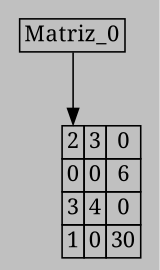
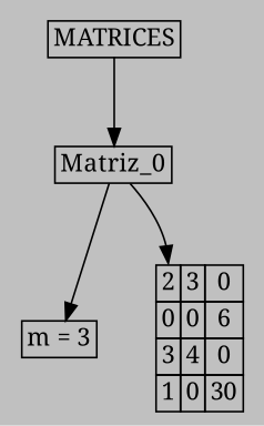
  digraph {
    bgcolor=gray
    fontcolor=white
    fontname="Noto Serif"
    node [fontname="Noto Serif" shape=plaintext]
    edge [fontname="Noto Serif" headport=f0 tailport=f0]
+   n1 [label=<                 <TABLE BORDER="0" CELLBORDER="1" CELLSPACING="0" PORT="f0"><TR>                     <TD>MATRICES</TD>                 </TR>                 </TABLE>>]
    n2 [label=<<TABLE BORDER="0" CELLBORDER="1" CELLSPACING="0"><TR><TD PORT="f0">Matriz_0</TD></TR></TABLE>>]
+   n3 [label=<<TABLE BORDER="0" CELLBORDER="1" CELLSPACING="0"><TR><TD PORT="f0">m = 3</TD></TR></TABLE>>]
    n4 [label=<<TABLE BORDER="0" CELLBORDER="1" CELLSPACING="0"><TR><TD PORT="f0">2</TD><TD PORT="f0">3</TD><TD PORT="f0">0</TD></TR><TR><TD PORT="f0">0</TD><TD PORT="f0">0</TD><TD PORT="f0">6</TD></TR><TR><TD PORT="f0">3</TD><TD PORT="f0">4</TD><TD PORT="f0">0</TD></TR><TR><TD PORT="f0">1</TD><TD PORT="f0">0</TD><TD PORT="f0">30</TD></TR></TABLE>>]
+   n1 -> n2
+   n2 -> n3
    n2 -> n4
  }
